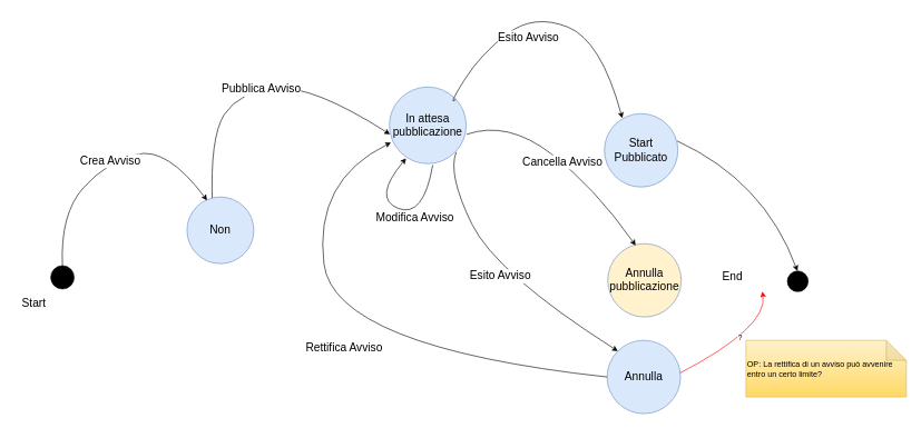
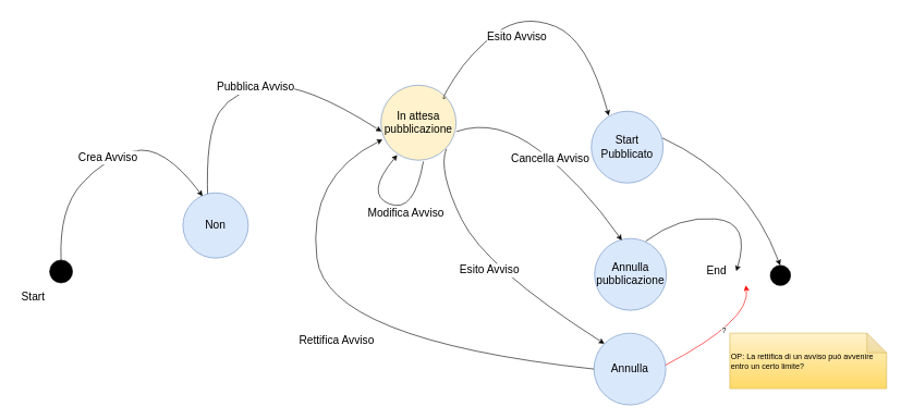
  <mxCell id="0" />
  <mxCell id="1" parent="0" />
  <mxCell id="2" value="" style="ellipse;whiteSpace=wrap;html=1;aspect=fixed;labelBackgroundColor=none;fillColor=#000000;fontSize=17;" vertex="1" parent="1"><mxGeometry x="75" y="398" width="35" height="35" as="geometry" /></mxCell>
  <mxCell id="3" value="Start" style="text;html=1;strokeColor=none;fillColor=none;align=center;verticalAlign=middle;whiteSpace=wrap;rounded=0;fontSize=17;" vertex="1" parent="1"><mxGeometry x="20" y="450" width="60" height="11" as="geometry" /></mxCell>
- <mxCell id="4" value="Annulla pubblicazione" style="ellipse;whiteSpace=wrap;html=1;aspect=fixed;fillColor=#fff2cc;strokeColor=#6c8ebf;fontSize=17;" vertex="1" parent="1"><mxGeometry x="909" y="365" width="110" height="110" as="geometry" /></mxCell>
+ <mxCell id="4" value="Annulla pubblicazione" style="ellipse;whiteSpace=wrap;html=1;aspect=fixed;fillColor=#dae8fc;strokeColor=#6c8ebf;fontSize=17;" vertex="1" parent="1"><mxGeometry x="909" y="365" width="110" height="110" as="geometry" /></mxCell>
  <mxCell id="5" value="" style="ellipse;whiteSpace=wrap;html=1;aspect=fixed;labelBackgroundColor=none;fillColor=#000000;fontSize=17;" vertex="1" parent="1"><mxGeometry x="1178" y="406" width="31" height="31" as="geometry" /></mxCell>
  <mxCell id="6" value="End" style="text;html=1;strokeColor=none;fillColor=none;align=center;verticalAlign=middle;whiteSpace=wrap;rounded=0;fontSize=17;" vertex="1" parent="1"><mxGeometry x="1066" y="405" width="60" height="20" as="geometry" /></mxCell>
  <mxCell id="7" value="Pubblica Avviso" style="curved=1;endArrow=classic;html=1;rounded=0;entryX=-0.05;entryY=0.675;entryDx=0;entryDy=0;entryPerimeter=0;exitX=0.5;exitY=0;exitDx=0;exitDy=0;fontSize=17;" edge="1" parent="1"><mxGeometry width="50" height="50" relative="1" as="geometry"><mxPoint x="317" y="307" as="sourcePoint" /><mxPoint x="583" y="201" as="targetPoint" /><Array as="points"><mxPoint x="313" y="205" /><mxPoint x="357" y="137" /><mxPoint x="467" y="127" /></Array></mxGeometry></mxCell>
- <mxCell id="9" value="In attesa pubblicazione" style="ellipse;whiteSpace=wrap;html=1;aspect=fixed;fillColor=#dae8fc;strokeColor=#6c8ebf;fontSize=17;" vertex="1" parent="1"><mxGeometry x="582" y="130" width="115" height="115" as="geometry" /></mxCell>
+ <mxCell id="8" value="" style="curved=1;endArrow=classic;html=1;rounded=0;entryX=1;entryY=0.5;entryDx=0;entryDy=0;exitX=0.712;exitY=0.037;exitDx=0;exitDy=0;exitPerimeter=0;fontSize=17;" edge="1" parent="1" source="4" target="6"><mxGeometry width="50" height="50" relative="1" as="geometry"><mxPoint x="1209" y="391" as="sourcePoint" /><mxPoint x="1368" y="390" as="targetPoint" /><Array as="points"><mxPoint x="1039" y="330" /><mxPoint x="1149" y="340" /></Array></mxGeometry></mxCell>
+ <mxCell id="9" value="In attesa pubblicazione" style="ellipse;whiteSpace=wrap;html=1;aspect=fixed;fillColor=#fff2cc;strokeColor=#6c8ebf;fontSize=17;" vertex="1" parent="1"><mxGeometry x="582" y="130" width="115" height="115" as="geometry" /></mxCell>
  <mxCell id="10" value="Annulla" style="ellipse;whiteSpace=wrap;html=1;aspect=fixed;fillColor=#dae8fc;strokeColor=#6c8ebf;fontSize=17;" vertex="1" parent="1"><mxGeometry x="908" y="510" width="110" height="110" as="geometry" /></mxCell>
  <mxCell id="11" value="Start Pubblicato" style="ellipse;whiteSpace=wrap;html=1;aspect=fixed;fillColor=#dae8fc;strokeColor=#6c8ebf;fontSize=17;" vertex="1" parent="1"><mxGeometry x="904" y="170" width="110" height="110" as="geometry" /></mxCell>
  <mxCell id="12" value="Cancella Avviso" style="curved=1;endArrow=classic;html=1;rounded=0;entryX=0;entryY=0;entryDx=0;entryDy=0;fontSize=17;exitX=1.007;exitY=0.617;exitDx=0;exitDy=0;exitPerimeter=0;" edge="1" parent="1" source="9"><mxGeometry x="0.002" width="50" height="50" relative="1" as="geometry"><mxPoint x="729" y="496" as="sourcePoint" /><mxPoint x="950.716" y="367.716" as="targetPoint" /><Array as="points"><mxPoint x="759" y="180" /><mxPoint x="889" y="280" /></Array><mxPoint as="offset" /></mxGeometry></mxCell>
  <mxCell id="13" value="Esito Avviso" style="curved=1;endArrow=classic;html=1;rounded=0;entryX=0;entryY=0;entryDx=0;entryDy=0;fontSize=17;" edge="1" parent="1" source="9"><mxGeometry x="-0.164" y="-24" width="50" height="50" relative="1" as="geometry"><mxPoint x="679" y="170" as="sourcePoint" /><mxPoint x="930.716" y="176.716" as="targetPoint" /><Array as="points"><mxPoint x="669" y="160" /><mxPoint x="719" y="80" /><mxPoint x="799" y="20" /><mxPoint x="899" y="60" /></Array><mxPoint x="-1" as="offset" /></mxGeometry></mxCell>
  <mxCell id="14" value="Non" style="ellipse;whiteSpace=wrap;html=1;aspect=fixed;fillColor=#dae8fc;strokeColor=#6c8ebf;fontSize=17;" vertex="1" parent="1"><mxGeometry x="279" y="295" width="100" height="100" as="geometry" /></mxCell>
  <mxCell id="15" value="Crea Avviso" style="curved=1;endArrow=classic;html=1;rounded=0;exitX=0.5;exitY=0;exitDx=0;exitDy=0;fontSize=17;" edge="1" parent="1" source="2"><mxGeometry width="50" height="50" relative="1" as="geometry"><mxPoint x="215" y="422" as="sourcePoint" /><mxPoint x="309" y="300" as="targetPoint" /><Array as="points"><mxPoint x="89" y="320" /><mxPoint x="159" y="242" /><mxPoint x="249" y="220" /></Array></mxGeometry></mxCell>
  <mxCell id="16" value="Modifica Avviso" style="curved=1;endArrow=classic;html=1;rounded=0;fontSize=17;" edge="1" parent="1"><mxGeometry x="-0.218" y="5" width="50" height="50" relative="1" as="geometry"><mxPoint x="647" y="247" as="sourcePoint" /><mxPoint x="607" y="237" as="targetPoint" /><Array as="points"><mxPoint x="633" y="327" /><mxPoint x="557" y="297" /></Array><mxPoint x="1" as="offset" /></mxGeometry></mxCell>
  <mxCell id="17" value="" style="curved=1;endArrow=classic;html=1;rounded=0;exitX=1;exitY=0.5;exitDx=0;exitDy=0;fontSize=17;" edge="1" parent="1"><mxGeometry width="50" height="50" relative="1" as="geometry"><mxPoint x="1013" y="211" as="sourcePoint" /><mxPoint x="1193" y="406" as="targetPoint" /><Array as="points"><mxPoint x="1143" y="271" /></Array></mxGeometry></mxCell>
  <mxCell id="18" value="Esito Avviso" style="curved=1;endArrow=classic;html=1;rounded=0;entryX=0;entryY=0;entryDx=0;entryDy=0;exitX=0.87;exitY=0.85;exitDx=0;exitDy=0;fontSize=17;exitPerimeter=0;" edge="1" parent="1" source="9" target="10"><mxGeometry width="50" height="50" relative="1" as="geometry"><mxPoint x="592" y="441" as="sourcePoint" /><mxPoint x="858" y="335" as="targetPoint" /><Array as="points"><mxPoint x="669" y="261" /><mxPoint x="742" y="410" /></Array></mxGeometry></mxCell>
  <mxCell id="19" value="" style="curved=1;endArrow=classic;html=1;rounded=0;entryX=1.241;entryY=1.583;entryDx=0;entryDy=0;exitX=0.712;exitY=0.037;exitDx=0;exitDy=0;exitPerimeter=0;fontSize=21;entryPerimeter=0;strokeColor=#FF0000;fontColor=#FF0000;" edge="1" parent="1" target="6"><mxGeometry width="50" height="50" relative="1" as="geometry"><mxPoint x="1017.32" y="559.07" as="sourcePoint" /><mxPoint x="1206" y="605" as="targetPoint" /><Array as="points"><mxPoint x="1149" y="490" /></Array></mxGeometry></mxCell>
  <mxCell id="20" value="?" style="edgeLabel;html=1;align=center;verticalAlign=middle;resizable=0;points=[];" vertex="1" connectable="0" parent="19"><mxGeometry x="0.018" y="5" relative="1" as="geometry"><mxPoint as="offset" /></mxGeometry></mxCell>
  <mxCell id="21" value="OP: La rettifica di un avviso può avvenire entro un certo limite?" style="shape=note;whiteSpace=wrap;html=1;backgroundOutline=1;darkOpacity=0.05;align=left;fillColor=#fff2cc;gradientColor=#ffd966;strokeColor=#d6b656;" vertex="1" parent="1"><mxGeometry x="1116" y="510" width="240" height="85" as="geometry" /></mxCell>
  <mxCell id="22" value="Rettifica Avviso" style="curved=1;endArrow=classic;html=1;rounded=0;entryX=0.021;entryY=0.726;entryDx=0;entryDy=0;entryPerimeter=0;exitX=0;exitY=0.5;exitDx=0;exitDy=0;fontSize=17;" edge="1" parent="1" source="10" target="9"><mxGeometry width="50" height="50" relative="1" as="geometry"><mxPoint x="327" y="317" as="sourcePoint" /><mxPoint x="593" y="211" as="targetPoint" /><Array as="points"><mxPoint x="499" y="520" /><mxPoint x="469" y="270" /></Array></mxGeometry></mxCell>
